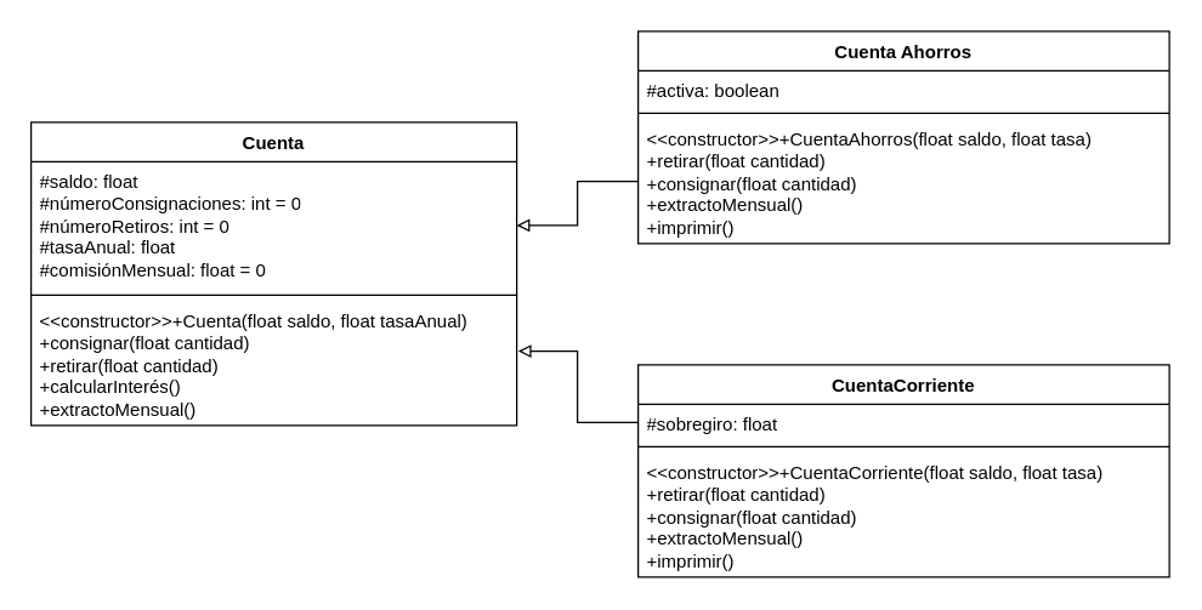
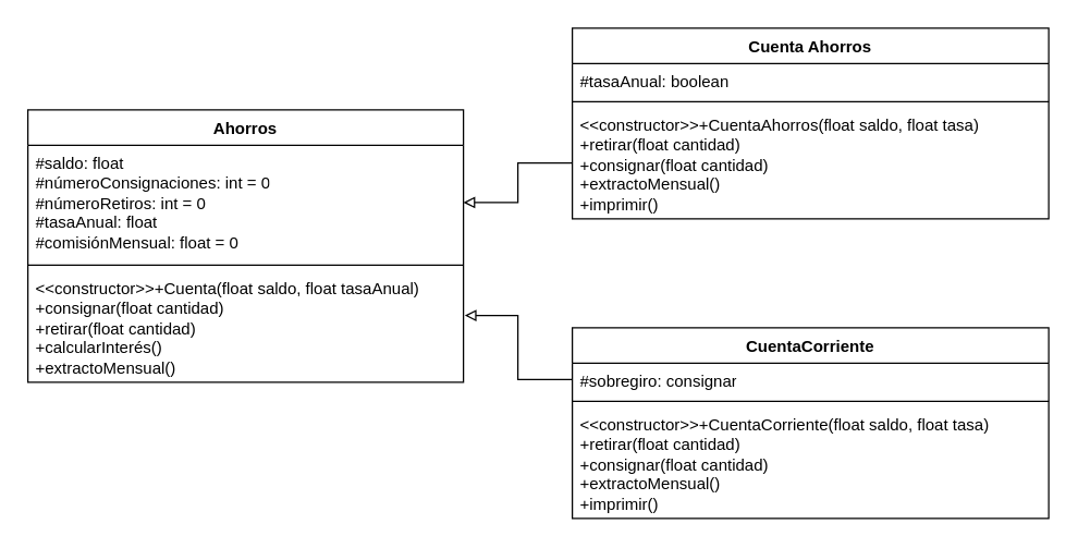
  <mxCell id="0" />
  <mxCell id="1" parent="0" />
- <mxCell id="2" value="Cuenta" style="swimlane;fontStyle=1;align=center;verticalAlign=top;childLayout=stackLayout;horizontal=1;startSize=26;horizontalStack=0;resizeParent=1;resizeParentMax=0;resizeLast=0;collapsible=1;marginBottom=0;whiteSpace=wrap;html=1;" parent="1" vertex="1"><mxGeometry x="20" y="80" width="320" height="200" as="geometry" /></mxCell>
+ <mxCell id="2" value="Ahorros" style="swimlane;fontStyle=1;align=center;verticalAlign=top;childLayout=stackLayout;horizontal=1;startSize=26;horizontalStack=0;resizeParent=1;resizeParentMax=0;resizeLast=0;collapsible=1;marginBottom=0;whiteSpace=wrap;html=1;" parent="1" vertex="1"><mxGeometry x="20" y="80" width="320" height="200" as="geometry" /></mxCell>
  <mxCell id="3" value="#saldo: float&lt;div&gt;#númeroConsignaciones: int = 0&lt;/div&gt;&lt;div&gt;#númeroRetiros: int = 0&lt;/div&gt;&lt;div&gt;#tasaAnual: float&lt;/div&gt;&lt;div&gt;#comisiónMensual: float = 0&lt;/div&gt;&lt;div&gt;&lt;br&gt;&lt;/div&gt;" style="text;strokeColor=none;fillColor=none;align=left;verticalAlign=top;spacingLeft=4;spacingRight=4;overflow=hidden;rotatable=0;points=[[0,0.5],[1,0.5]];portConstraint=eastwest;whiteSpace=wrap;html=1;" parent="2" vertex="1"><mxGeometry y="26" width="320" height="84" as="geometry" /></mxCell>
  <mxCell id="4" value="" style="line;strokeWidth=1;fillColor=none;align=left;verticalAlign=middle;spacingTop=-1;spacingLeft=3;spacingRight=3;rotatable=0;labelPosition=right;points=[];portConstraint=eastwest;strokeColor=inherit;" parent="2" vertex="1"><mxGeometry y="110" width="320" height="8" as="geometry" /></mxCell>
  <mxCell id="5" value="&amp;lt;&amp;lt;constructor&amp;gt;&amp;gt;+Cuenta(float saldo, float tasaAnual)&lt;div&gt;+consignar(float cantidad)&lt;/div&gt;&lt;div&gt;+retirar(float cantidad)&lt;/div&gt;&lt;div&gt;+calcularInterés()&lt;/div&gt;&lt;div&gt;+extractoMensual()&lt;/div&gt;&lt;div&gt;&lt;br&gt;&lt;/div&gt;&lt;div&gt;&lt;br&gt;&lt;/div&gt;" style="text;strokeColor=none;fillColor=none;align=left;verticalAlign=top;spacingLeft=4;spacingRight=4;overflow=hidden;rotatable=0;points=[[0,0.5],[1,0.5]];portConstraint=eastwest;whiteSpace=wrap;html=1;" parent="2" vertex="1"><mxGeometry y="118" width="320" height="82" as="geometry" /></mxCell>
  <mxCell id="6" value="Cuenta Ahorros" style="swimlane;fontStyle=1;align=center;verticalAlign=top;childLayout=stackLayout;horizontal=1;startSize=26;horizontalStack=0;resizeParent=1;resizeParentMax=0;resizeLast=0;collapsible=1;marginBottom=0;whiteSpace=wrap;html=1;" parent="1" vertex="1"><mxGeometry x="420" y="20" width="350" height="140" as="geometry" /></mxCell>
- <mxCell id="7" value="&lt;div&gt;#activa: boolean&lt;/div&gt;" style="text;strokeColor=none;fillColor=none;align=left;verticalAlign=top;spacingLeft=4;spacingRight=4;overflow=hidden;rotatable=0;points=[[0,0.5],[1,0.5]];portConstraint=eastwest;whiteSpace=wrap;html=1;" parent="6" vertex="1"><mxGeometry y="26" width="350" height="24" as="geometry" /></mxCell>
+ <mxCell id="7" value="&lt;div&gt;#tasaAnual: boolean&lt;/div&gt;" style="text;strokeColor=none;fillColor=none;align=left;verticalAlign=top;spacingLeft=4;spacingRight=4;overflow=hidden;rotatable=0;points=[[0,0.5],[1,0.5]];portConstraint=eastwest;whiteSpace=wrap;html=1;" parent="6" vertex="1"><mxGeometry y="26" width="350" height="24" as="geometry" /></mxCell>
  <mxCell id="8" value="" style="line;strokeWidth=1;fillColor=none;align=left;verticalAlign=middle;spacingTop=-1;spacingLeft=3;spacingRight=3;rotatable=0;labelPosition=right;points=[];portConstraint=eastwest;strokeColor=inherit;" parent="6" vertex="1"><mxGeometry y="50" width="350" height="8" as="geometry" /></mxCell>
  <mxCell id="9" value="&amp;lt;&amp;lt;constructor&amp;gt;&amp;gt;+CuentaAhorros(float saldo, float tasa)&lt;div&gt;+retirar(float cantidad)&lt;/div&gt;&lt;div&gt;+consignar(float cantidad)&lt;/div&gt;&lt;div&gt;+extractoMensual()&lt;/div&gt;&lt;div&gt;+imprimir()&lt;/div&gt;&lt;div&gt;&lt;br&gt;&lt;/div&gt;&lt;div&gt;&lt;br&gt;&lt;/div&gt;" style="text;strokeColor=none;fillColor=none;align=left;verticalAlign=top;spacingLeft=4;spacingRight=4;overflow=hidden;rotatable=0;points=[[0,0.5],[1,0.5]];portConstraint=eastwest;whiteSpace=wrap;html=1;" parent="6" vertex="1"><mxGeometry y="58" width="350" height="82" as="geometry" /></mxCell>
  <mxCell id="10" style="edgeStyle=orthogonalEdgeStyle;rounded=0;orthogonalLoop=1;jettySize=auto;html=1;endArrow=block;endFill=0;" parent="1" source="9" target="3" edge="1"><mxGeometry relative="1" as="geometry" /></mxCell>
  <mxCell id="11" value="CuentaCorriente" style="swimlane;fontStyle=1;align=center;verticalAlign=top;childLayout=stackLayout;horizontal=1;startSize=26;horizontalStack=0;resizeParent=1;resizeParentMax=0;resizeLast=0;collapsible=1;marginBottom=0;whiteSpace=wrap;html=1;" parent="1" vertex="1"><mxGeometry x="420" y="240" width="350" height="140" as="geometry" /></mxCell>
- <mxCell id="12" value="&lt;div&gt;#sobregiro: float&lt;/div&gt;" style="text;strokeColor=none;fillColor=none;align=left;verticalAlign=top;spacingLeft=4;spacingRight=4;overflow=hidden;rotatable=0;points=[[0,0.5],[1,0.5]];portConstraint=eastwest;whiteSpace=wrap;html=1;" parent="11" vertex="1"><mxGeometry y="26" width="350" height="24" as="geometry" /></mxCell>
+ <mxCell id="12" value="&lt;div&gt;#sobregiro: consignar&lt;/div&gt;" style="text;strokeColor=none;fillColor=none;align=left;verticalAlign=top;spacingLeft=4;spacingRight=4;overflow=hidden;rotatable=0;points=[[0,0.5],[1,0.5]];portConstraint=eastwest;whiteSpace=wrap;html=1;" parent="11" vertex="1"><mxGeometry y="26" width="350" height="24" as="geometry" /></mxCell>
  <mxCell id="13" value="" style="line;strokeWidth=1;fillColor=none;align=left;verticalAlign=middle;spacingTop=-1;spacingLeft=3;spacingRight=3;rotatable=0;labelPosition=right;points=[];portConstraint=eastwest;strokeColor=inherit;" parent="11" vertex="1"><mxGeometry y="50" width="350" height="8" as="geometry" /></mxCell>
  <mxCell id="14" value="&amp;lt;&amp;lt;constructor&amp;gt;&amp;gt;+CuentaCorriente(float saldo, float tasa)&lt;div&gt;+retirar(float cantidad)&lt;/div&gt;&lt;div&gt;+consignar(float cantidad)&lt;/div&gt;&lt;div&gt;+extractoMensual()&lt;/div&gt;&lt;div&gt;+imprimir()&lt;/div&gt;&lt;div&gt;&lt;br&gt;&lt;/div&gt;&lt;div&gt;&lt;br&gt;&lt;/div&gt;" style="text;strokeColor=none;fillColor=none;align=left;verticalAlign=top;spacingLeft=4;spacingRight=4;overflow=hidden;rotatable=0;points=[[0,0.5],[1,0.5]];portConstraint=eastwest;whiteSpace=wrap;html=1;" parent="11" vertex="1"><mxGeometry y="58" width="350" height="82" as="geometry" /></mxCell>
  <mxCell id="15" style="edgeStyle=orthogonalEdgeStyle;rounded=0;orthogonalLoop=1;jettySize=auto;html=1;entryX=1.003;entryY=0.402;entryDx=0;entryDy=0;entryPerimeter=0;endArrow=block;endFill=0;" parent="1" source="12" target="5" edge="1"><mxGeometry relative="1" as="geometry" /></mxCell>
